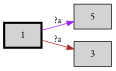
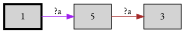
  digraph {
    fontname="EB Garamond"
    rankdir=LR
    node [fillcolor=lightgrey fontname="EB Garamond" shape=rectangle style=filled]
    edge [fontname="EB Garamond"]
    n1 [label=1 penwidth=3]
    n2 [label=5]
    n3 [label=3]
    n1 -> n2 [color=purple label="?a"]
-   n1 -> n3 [color=brown label="?a"]
+   n2 -> n3 [color=brown label="?a"]
  }
